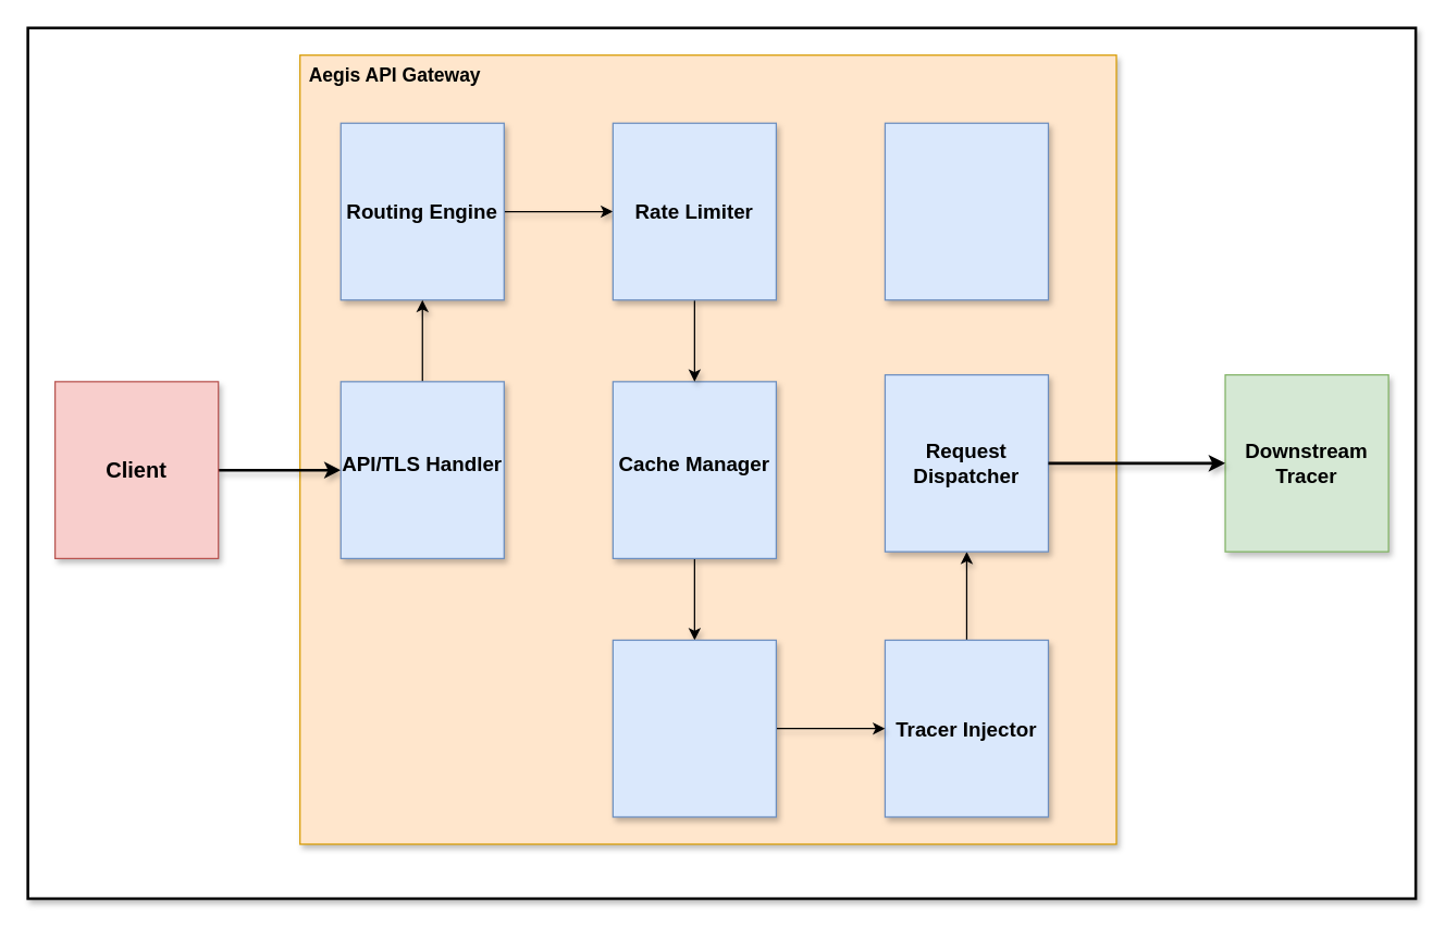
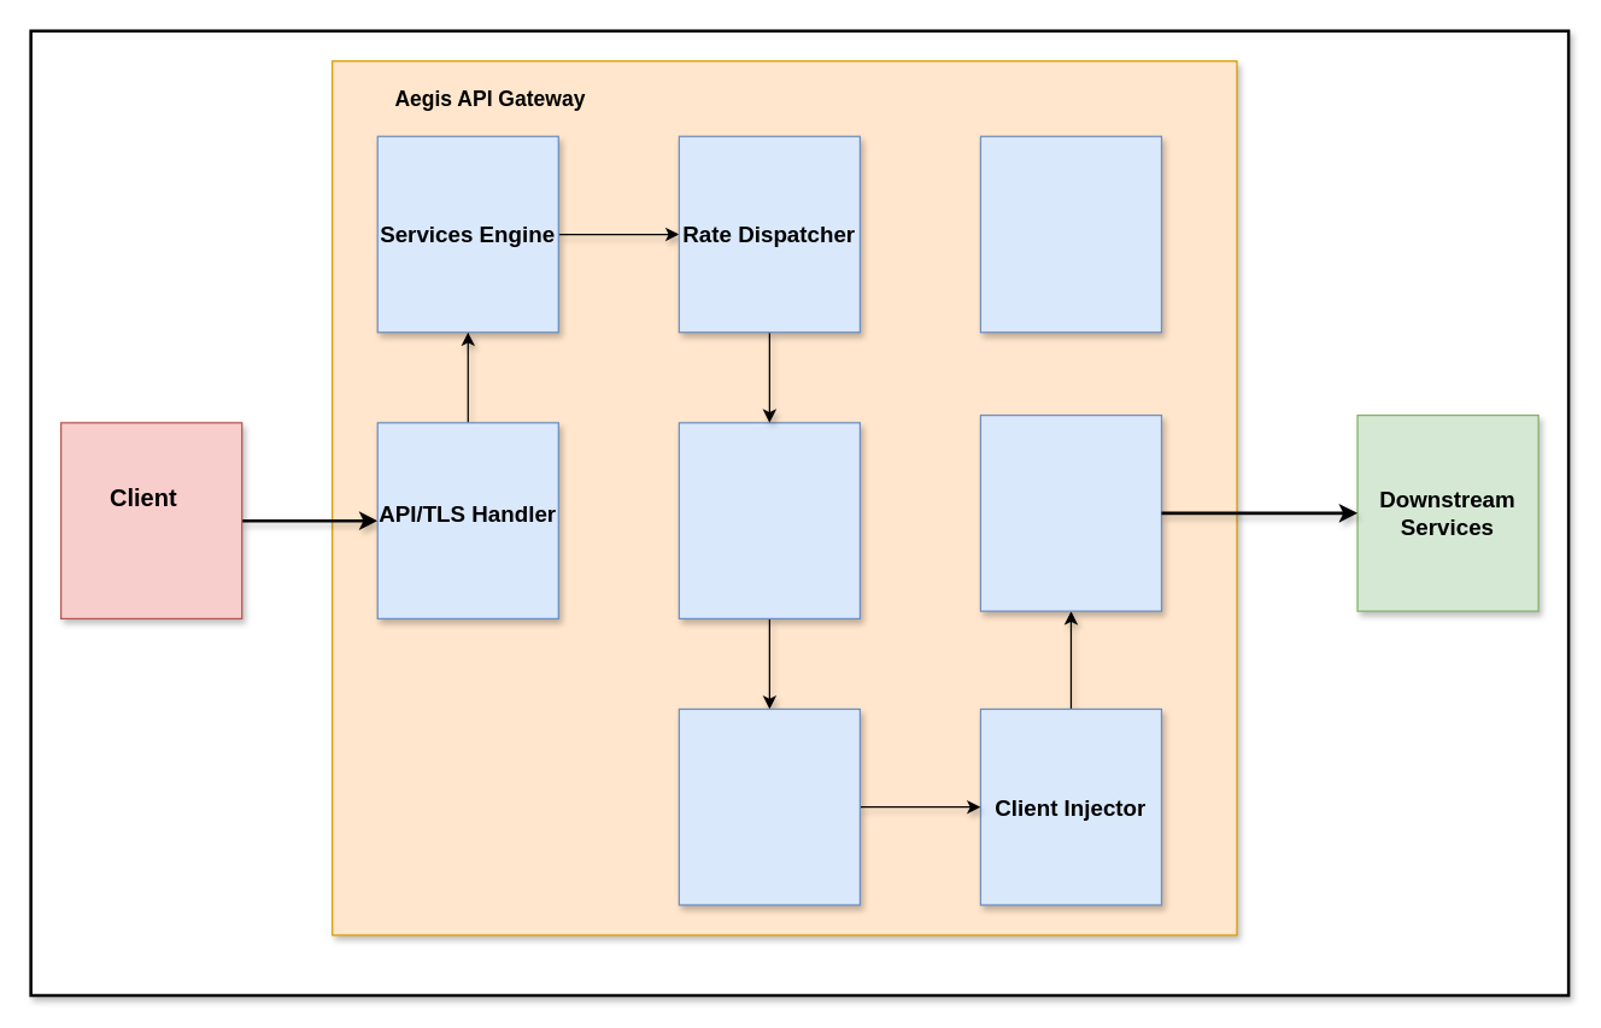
  <mxCell id="0" />
  <mxCell id="1" parent="0" />
  <mxCell id="2" value="" style="rounded=0;whiteSpace=wrap;html=1;strokeWidth=2;shadow=1;movable=0;resizable=0;rotatable=0;deletable=0;editable=0;locked=1;connectable=0;" vertex="1" parent="1"><mxGeometry x="20" y="20" width="1020" height="640" as="geometry" /></mxCell>
  <mxCell id="3" style="edgeStyle=none;html=1;exitX=0;exitY=0.5;exitDx=0;exitDy=0;shadow=1;movable=0;resizable=0;rotatable=0;deletable=0;editable=0;locked=1;connectable=0;" edge="1" parent="1" source="4" target="19"><mxGeometry relative="1" as="geometry" /></mxCell>
  <mxCell id="4" value="" style="rounded=0;whiteSpace=wrap;html=1;fillColor=#ffe6cc;strokeColor=#d79b00;shadow=1;movable=0;resizable=0;rotatable=0;deletable=0;editable=0;locked=1;connectable=0;" vertex="1" parent="1"><mxGeometry x="220" y="40" width="600" height="580" as="geometry" /></mxCell>
  <mxCell id="5" style="edgeStyle=none;html=1;exitX=1;exitY=0.5;exitDx=0;exitDy=0;entryX=0;entryY=0.5;entryDx=0;entryDy=0;strokeWidth=2;shadow=1;movable=0;resizable=0;rotatable=0;deletable=0;editable=0;locked=1;connectable=0;" edge="1" parent="1" source="6" target="19"><mxGeometry relative="1" as="geometry" /></mxCell>
  <mxCell id="6" value="" style="rounded=0;whiteSpace=wrap;html=1;fillColor=#f8cecc;strokeColor=#b85450;shadow=1;movable=0;resizable=0;rotatable=0;deletable=0;editable=0;locked=1;connectable=0;" vertex="1" parent="1"><mxGeometry x="40" y="280" width="120" height="130" as="geometry" /></mxCell>
  <mxCell id="7" value="" style="rounded=0;whiteSpace=wrap;html=1;fillColor=#d5e8d4;strokeColor=#82b366;shadow=1;movable=0;resizable=0;rotatable=0;deletable=0;editable=0;locked=1;connectable=0;" vertex="1" parent="1"><mxGeometry x="900" y="275" width="120" height="130" as="geometry" /></mxCell>
  <mxCell id="8" style="edgeStyle=none;html=1;exitX=1;exitY=0.5;exitDx=0;exitDy=0;entryX=0;entryY=0.5;entryDx=0;entryDy=0;shadow=1;movable=0;resizable=0;rotatable=0;deletable=0;editable=0;locked=1;connectable=0;" edge="1" parent="1" source="9" target="17"><mxGeometry relative="1" as="geometry" /></mxCell>
  <mxCell id="9" value="" style="rounded=0;whiteSpace=wrap;html=1;fillColor=#dae8fc;strokeColor=#6c8ebf;shadow=1;movable=0;resizable=0;rotatable=0;deletable=0;editable=0;locked=1;connectable=0;" vertex="1" parent="1"><mxGeometry x="250" y="90" width="120" height="130" as="geometry" /></mxCell>
  <mxCell id="10" style="edgeStyle=none;html=1;exitX=0.5;exitY=1;exitDx=0;exitDy=0;entryX=0.5;entryY=0;entryDx=0;entryDy=0;shadow=1;movable=0;resizable=0;rotatable=0;deletable=0;editable=0;locked=1;connectable=0;" edge="1" parent="1" source="11" target="15"><mxGeometry relative="1" as="geometry" /></mxCell>
  <mxCell id="11" value="" style="rounded=0;whiteSpace=wrap;html=1;fillColor=#dae8fc;strokeColor=#6c8ebf;shadow=1;movable=0;resizable=0;rotatable=0;deletable=0;editable=0;locked=1;connectable=0;" vertex="1" parent="1"><mxGeometry x="450" y="280" width="120" height="130" as="geometry" /></mxCell>
  <mxCell id="12" style="edgeStyle=none;html=1;exitX=0.5;exitY=0;exitDx=0;exitDy=0;entryX=0.5;entryY=1;entryDx=0;entryDy=0;shadow=1;movable=0;resizable=0;rotatable=0;deletable=0;editable=0;locked=1;connectable=0;" edge="1" parent="1" source="13" target="20"><mxGeometry relative="1" as="geometry" /></mxCell>
  <mxCell id="13" value="" style="rounded=0;whiteSpace=wrap;html=1;fillColor=#dae8fc;strokeColor=#6c8ebf;shadow=1;movable=0;resizable=0;rotatable=0;deletable=0;editable=0;locked=1;connectable=0;" vertex="1" parent="1"><mxGeometry x="650" y="470" width="120" height="130" as="geometry" /></mxCell>
  <mxCell id="14" style="edgeStyle=none;html=1;exitX=1;exitY=0.5;exitDx=0;exitDy=0;entryX=0;entryY=0.5;entryDx=0;entryDy=0;shadow=1;movable=0;resizable=0;rotatable=0;deletable=0;editable=0;locked=1;connectable=0;" edge="1" parent="1" source="15" target="13"><mxGeometry relative="1" as="geometry" /></mxCell>
  <mxCell id="15" value="" style="rounded=0;whiteSpace=wrap;html=1;fillColor=#dae8fc;strokeColor=#6c8ebf;shadow=1;movable=0;resizable=0;rotatable=0;deletable=0;editable=0;locked=1;connectable=0;" vertex="1" parent="1"><mxGeometry x="450" y="470" width="120" height="130" as="geometry" /></mxCell>
  <mxCell id="16" style="edgeStyle=none;html=1;exitX=0.5;exitY=1;exitDx=0;exitDy=0;entryX=0.5;entryY=0;entryDx=0;entryDy=0;shadow=1;movable=0;resizable=0;rotatable=0;deletable=0;editable=0;locked=1;connectable=0;" edge="1" parent="1" source="17" target="11"><mxGeometry relative="1" as="geometry" /></mxCell>
  <mxCell id="17" value="" style="rounded=0;whiteSpace=wrap;html=1;fillColor=#dae8fc;strokeColor=#6c8ebf;shadow=1;movable=0;resizable=0;rotatable=0;deletable=0;editable=0;locked=1;connectable=0;" vertex="1" parent="1"><mxGeometry x="450" y="90" width="120" height="130" as="geometry" /></mxCell>
  <mxCell id="18" style="edgeStyle=none;html=1;exitX=0.5;exitY=0;exitDx=0;exitDy=0;entryX=0.5;entryY=1;entryDx=0;entryDy=0;shadow=1;movable=0;resizable=0;rotatable=0;deletable=0;editable=0;locked=1;connectable=0;" edge="1" parent="1" source="19" target="9"><mxGeometry relative="1" as="geometry" /></mxCell>
  <mxCell id="19" value="" style="rounded=0;whiteSpace=wrap;html=1;fillColor=#dae8fc;strokeColor=#6c8ebf;shadow=1;movable=0;resizable=0;rotatable=0;deletable=0;editable=0;locked=1;connectable=0;" vertex="1" parent="1"><mxGeometry x="250" y="280" width="120" height="130" as="geometry" /></mxCell>
  <mxCell id="20" value="" style="rounded=0;whiteSpace=wrap;html=1;fillColor=#dae8fc;strokeColor=#6c8ebf;shadow=1;movable=0;resizable=0;rotatable=0;deletable=0;editable=0;locked=1;connectable=0;" vertex="1" parent="1"><mxGeometry x="650" y="275" width="120" height="130" as="geometry" /></mxCell>
  <mxCell id="21" style="edgeStyle=none;html=1;exitX=1;exitY=0.5;exitDx=0;exitDy=0;strokeWidth=2;shadow=1;movable=0;resizable=0;rotatable=0;deletable=0;editable=0;locked=1;connectable=0;" edge="1" parent="1" source="20" target="7"><mxGeometry relative="1" as="geometry" /></mxCell>
- <mxCell id="22" value="&lt;b&gt;&lt;font style=&quot;font-size: 14px;&quot;&gt;Aegis API Gateway&lt;/font&gt;&lt;/b&gt;" style="text;html=1;align=center;verticalAlign=middle;whiteSpace=wrap;rounded=0;shadow=1;movable=0;resizable=0;rotatable=0;deletable=0;editable=0;locked=1;connectable=0;" vertex="1" parent="1"><mxGeometry x="220" y="40" width="140" height="30" as="geometry" /></mxCell>
- <mxCell id="23" value="&lt;b&gt;&lt;font style=&quot;font-size: 16px;&quot;&gt;Client&lt;/font&gt;&lt;/b&gt;" style="text;html=1;align=center;verticalAlign=middle;whiteSpace=wrap;rounded=0;shadow=1;movable=0;resizable=0;rotatable=0;deletable=0;editable=0;locked=1;connectable=0;" vertex="1" parent="1"><mxGeometry x="70" y="330" width="60" height="30" as="geometry" /></mxCell>
- <mxCell id="24" value="&lt;div style=&quot;&quot;&gt;&lt;b style=&quot;background-color: transparent;&quot;&gt;&lt;font style=&quot;font-size: 15px;&quot;&gt;Downstream Tracer&lt;/font&gt;&lt;/b&gt;&lt;/div&gt;" style="text;html=1;align=center;verticalAlign=middle;whiteSpace=wrap;rounded=0;shadow=1;movable=0;resizable=0;rotatable=0;deletable=0;editable=0;locked=1;connectable=0;" vertex="1" parent="1"><mxGeometry x="910" y="325" width="100" height="30" as="geometry" /></mxCell>
+ <mxCell id="22" value="&lt;b&gt;&lt;font style=&quot;font-size: 14px;&quot;&gt;Aegis API Gateway&lt;/font&gt;&lt;/b&gt;" style="text;html=1;align=center;verticalAlign=middle;whiteSpace=wrap;rounded=0;shadow=1;movable=0;resizable=0;rotatable=0;deletable=0;editable=0;locked=1;connectable=0;" vertex="1" parent="1"><mxGeometry x="255" y="50" width="140" height="30" as="geometry" /></mxCell>
+ <mxCell id="23" value="&lt;b&gt;&lt;font style=&quot;font-size: 16px;&quot;&gt;Client&lt;/font&gt;&lt;/b&gt;" style="text;html=1;align=center;verticalAlign=middle;whiteSpace=wrap;rounded=0;shadow=1;movable=0;resizable=0;rotatable=0;deletable=0;editable=0;locked=1;connectable=0;" vertex="1" parent="1"><mxGeometry x="65" y="315" width="60" height="30" as="geometry" /></mxCell>
+ <mxCell id="24" value="&lt;div style=&quot;&quot;&gt;&lt;b style=&quot;background-color: transparent;&quot;&gt;&lt;font style=&quot;font-size: 15px;&quot;&gt;Downstream Services&lt;/font&gt;&lt;/b&gt;&lt;/div&gt;" style="text;html=1;align=center;verticalAlign=middle;whiteSpace=wrap;rounded=0;shadow=1;movable=0;resizable=0;rotatable=0;deletable=0;editable=0;locked=1;connectable=0;" vertex="1" parent="1"><mxGeometry x="910" y="325" width="100" height="30" as="geometry" /></mxCell>
  <mxCell id="25" value="" style="rounded=0;whiteSpace=wrap;html=1;fillColor=#dae8fc;strokeColor=#6c8ebf;shadow=1;movable=0;resizable=0;rotatable=0;deletable=0;editable=0;locked=1;connectable=0;" vertex="1" parent="1"><mxGeometry x="650" y="90" width="120" height="130" as="geometry" /></mxCell>
  <mxCell id="26" value="&lt;b&gt;&lt;font style=&quot;font-size: 15px;&quot;&gt;API/TLS Handler&lt;/font&gt;&lt;/b&gt;" style="text;html=1;align=center;verticalAlign=middle;whiteSpace=wrap;rounded=0;shadow=1;movable=0;resizable=0;rotatable=0;deletable=0;editable=0;locked=1;connectable=0;" vertex="1" parent="1"><mxGeometry x="250" y="315" width="120" height="50" as="geometry" /></mxCell>
- <mxCell id="27" value="&lt;b&gt;&lt;font style=&quot;font-size: 15px;&quot;&gt;Routing Engine&lt;/font&gt;&lt;/b&gt;" style="text;html=1;align=center;verticalAlign=middle;whiteSpace=wrap;rounded=0;shadow=1;movable=0;resizable=0;rotatable=0;deletable=0;editable=0;locked=1;connectable=0;" vertex="1" parent="1"><mxGeometry x="250" y="130" width="120" height="50" as="geometry" /></mxCell>
- <mxCell id="28" value="&lt;b&gt;&lt;font style=&quot;font-size: 15px;&quot;&gt;Rate Limiter&lt;/font&gt;&lt;/b&gt;" style="text;html=1;align=center;verticalAlign=middle;whiteSpace=wrap;rounded=0;shadow=1;movable=0;resizable=0;rotatable=0;deletable=0;editable=0;locked=1;connectable=0;" vertex="1" parent="1"><mxGeometry x="450" y="130" width="120" height="50" as="geometry" /></mxCell>
- <mxCell id="29" value="&lt;b&gt;&lt;font style=&quot;font-size: 15px;&quot;&gt;Cache Manager&lt;/font&gt;&lt;/b&gt;" style="text;html=1;align=center;verticalAlign=middle;whiteSpace=wrap;rounded=0;shadow=1;movable=0;resizable=0;rotatable=0;deletable=0;editable=0;locked=1;connectable=0;" vertex="1" parent="1"><mxGeometry x="450" y="315" width="120" height="50" as="geometry" /></mxCell>
- <mxCell id="30" value="&lt;b&gt;&lt;font style=&quot;font-size: 15px;&quot;&gt;Request Dispatcher&lt;/font&gt;&lt;/b&gt;" style="text;html=1;align=center;verticalAlign=middle;whiteSpace=wrap;rounded=0;shadow=1;movable=0;resizable=0;rotatable=0;deletable=0;editable=0;locked=1;connectable=0;" vertex="1" parent="1"><mxGeometry x="650" y="315" width="120" height="50" as="geometry" /></mxCell>
- <mxCell id="31" value="&lt;b&gt;&lt;font style=&quot;font-size: 15px;&quot;&gt;Tracer Injector&lt;/font&gt;&lt;/b&gt;" style="text;html=1;align=center;verticalAlign=middle;whiteSpace=wrap;rounded=0;shadow=1;movable=0;resizable=0;rotatable=0;deletable=0;editable=0;locked=1;connectable=0;" vertex="1" parent="1"><mxGeometry x="650" y="510" width="120" height="50" as="geometry" /></mxCell>
+ <mxCell id="27" value="&lt;b&gt;&lt;font style=&quot;font-size: 15px;&quot;&gt;Services Engine&lt;/font&gt;&lt;/b&gt;" style="text;html=1;align=center;verticalAlign=middle;whiteSpace=wrap;rounded=0;shadow=1;movable=0;resizable=0;rotatable=0;deletable=0;editable=0;locked=1;connectable=0;" vertex="1" parent="1"><mxGeometry x="250" y="130" width="120" height="50" as="geometry" /></mxCell>
+ <mxCell id="28" value="&lt;b&gt;&lt;font style=&quot;font-size: 15px;&quot;&gt;Rate Dispatcher&lt;/font&gt;&lt;/b&gt;" style="text;html=1;align=center;verticalAlign=middle;whiteSpace=wrap;rounded=0;shadow=1;movable=0;resizable=0;rotatable=0;deletable=0;editable=0;locked=1;connectable=0;" vertex="1" parent="1"><mxGeometry x="450" y="130" width="120" height="50" as="geometry" /></mxCell>
+ <mxCell id="31" value="&lt;b&gt;&lt;font style=&quot;font-size: 15px;&quot;&gt;Client Injector&lt;/font&gt;&lt;/b&gt;" style="text;html=1;align=center;verticalAlign=middle;whiteSpace=wrap;rounded=0;shadow=1;movable=0;resizable=0;rotatable=0;deletable=0;editable=0;locked=1;connectable=0;" vertex="1" parent="1"><mxGeometry x="650" y="510" width="120" height="50" as="geometry" /></mxCell>
